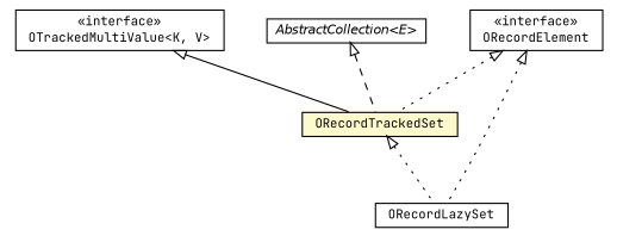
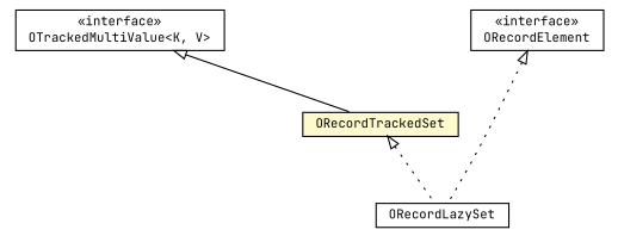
  digraph {
    fontname="JetBrains Mono"
    nodesep=0.25
    ranksep=0.5
    node [fontcolor=black fontname="JetBrains Mono" fontsize=10.0 shape=plaintext]
    edge [arrowtail=empty dir=back fontname="JetBrains Mono" fontsize=10 headport=p labelfontname=Helvetica labelfontsize=10 style=dotted tailport=p]
    n1 [label=<<table title="com.orientechnologies.orient.core.db.record.ORecordTrackedSet" border="0" cellborder="1" cellspacing="0" cellpadding="2" port="p" bgcolor="lemonChiffon" href="./ORecordTrackedSet.html"> 		<tr><td><table border="0" cellspacing="0" cellpadding="1"> <tr><td align="center" balign="center"> ORecordTrackedSet </td></tr> 		</table></td></tr> 		</table>>]
    n2 [label=<<table title="com.orientechnologies.orient.core.db.record.ORecordLazySet" border="0" cellborder="1" cellspacing="0" cellpadding="2" port="p" href="./ORecordLazySet.html"> 		<tr><td><table border="0" cellspacing="0" cellpadding="1"> <tr><td align="center" balign="center"> ORecordLazySet </td></tr> 		</table></td></tr> 		</table>>]
    n3 [label=<<table title="com.orientechnologies.orient.core.db.record.ORecordElement" border="0" cellborder="1" cellspacing="0" cellpadding="2" port="p" href="./ORecordElement.html"> 		<tr><td><table border="0" cellspacing="0" cellpadding="1"> <tr><td align="center" balign="center"> &#171;interface&#187; </td></tr> <tr><td align="center" balign="center"> ORecordElement </td></tr> 		</table></td></tr> 		</table>>]
    n4 [label=<<table title="com.orientechnologies.orient.core.db.record.OTrackedMultiValue" border="0" cellborder="1" cellspacing="0" cellpadding="2" port="p" href="./OTrackedMultiValue.html"> 		<tr><td><table border="0" cellspacing="0" cellpadding="1"> <tr><td align="center" balign="center"> &#171;interface&#187; </td></tr> <tr><td align="center" balign="center"> OTrackedMultiValue&lt;K, V&gt; </td></tr> 		</table></td></tr> 		</table>>]
-   n5 [label=<<table title="java.util.AbstractCollection" border="0" cellborder="1" cellspacing="0" cellpadding="2" port="p" href="http://java.sun.com/j2se/1.4.2/docs/api/java/util/AbstractCollection.html"> 		<tr><td><table border="0" cellspacing="0" cellpadding="1"> <tr><td align="center" balign="center"><font face="Helvetica-Oblique"> AbstractCollection&lt;E&gt; </font></td></tr> 		</table></td></tr> 		</table>>]
    n1 -> n2
-   n3 -> n1
    n3 -> n2
    n4 -> n1 [style=solid]
-   n5 -> n1 [style=dashed]
  }
